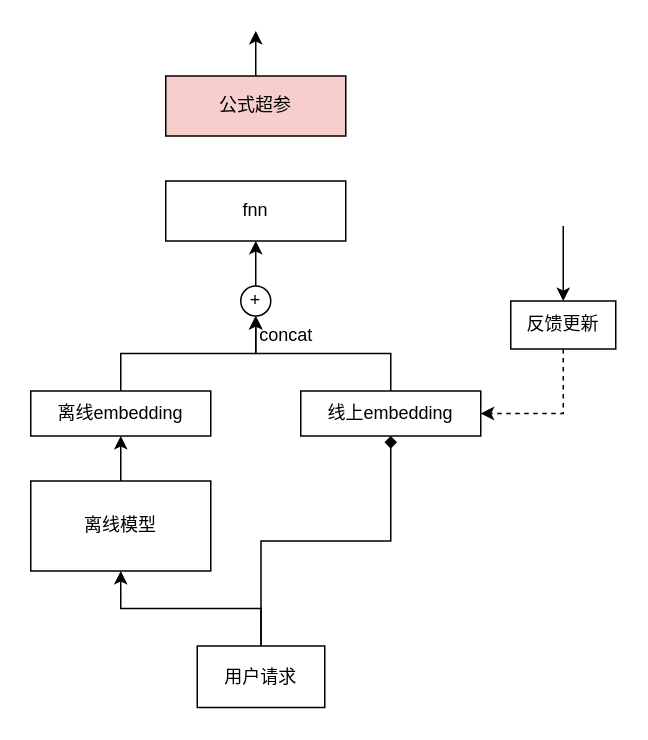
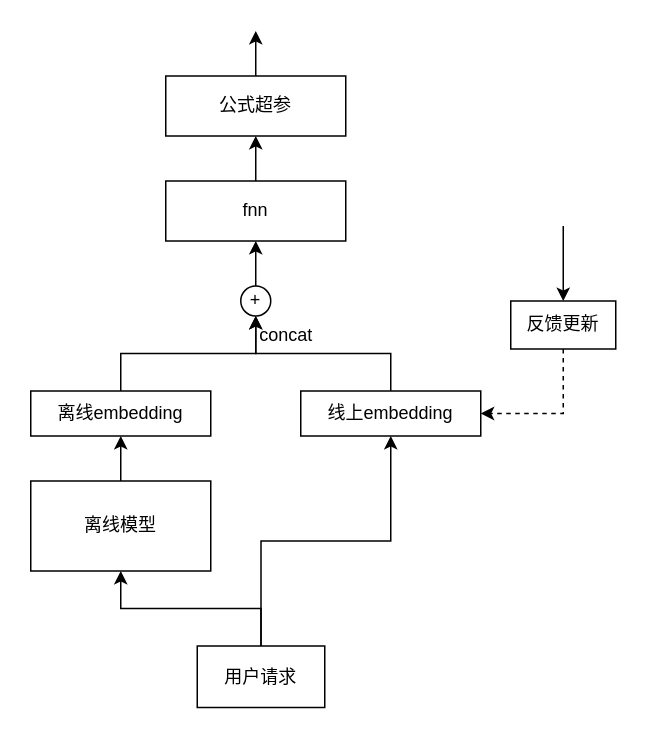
  <mxCell id="0" />
  <mxCell id="1" parent="0" />
  <mxCell id="2" value="" style="edgeStyle=orthogonalEdgeStyle;rounded=0;orthogonalLoop=1;jettySize=auto;html=1;" edge="1" parent="1" source="3" target="10"><mxGeometry relative="1" as="geometry" /></mxCell>
  <mxCell id="3" value="离线模型" style="rounded=0;whiteSpace=wrap;html=1;" vertex="1" parent="1"><mxGeometry x="20" y="320" width="120" height="60" as="geometry" /></mxCell>
  <mxCell id="4" style="edgeStyle=orthogonalEdgeStyle;rounded=0;orthogonalLoop=1;jettySize=auto;html=1;exitX=0.5;exitY=0;exitDx=0;exitDy=0;" edge="1" parent="1" source="5" target="12"><mxGeometry relative="1" as="geometry" /></mxCell>
  <mxCell id="5" value="线上embedding" style="rounded=0;whiteSpace=wrap;html=1;" vertex="1" parent="1"><mxGeometry x="200" y="260" width="120" height="30" as="geometry" /></mxCell>
  <mxCell id="6" style="edgeStyle=orthogonalEdgeStyle;rounded=0;orthogonalLoop=1;jettySize=auto;html=1;entryX=0.5;entryY=1;entryDx=0;entryDy=0;" edge="1" parent="1" source="8" target="3"><mxGeometry relative="1" as="geometry" /></mxCell>
- <mxCell id="7" style="edgeStyle=orthogonalEdgeStyle;rounded=0;orthogonalLoop=1;jettySize=auto;html=1;entryX=0.5;entryY=1;entryDx=0;entryDy=0;endArrow=diamond;" edge="1" parent="1" source="8" target="5"><mxGeometry relative="1" as="geometry" /></mxCell>
+ <mxCell id="7" style="edgeStyle=orthogonalEdgeStyle;rounded=0;orthogonalLoop=1;jettySize=auto;html=1;entryX=0.5;entryY=1;entryDx=0;entryDy=0;" edge="1" parent="1" source="8" target="5"><mxGeometry relative="1" as="geometry" /></mxCell>
  <mxCell id="8" value="用户请求" style="rounded=0;whiteSpace=wrap;html=1;" vertex="1" parent="1"><mxGeometry x="131" y="430" width="85" height="41" as="geometry" /></mxCell>
  <mxCell id="9" value="" style="edgeStyle=orthogonalEdgeStyle;rounded=0;orthogonalLoop=1;jettySize=auto;html=1;entryX=0.5;entryY=1;entryDx=0;entryDy=0;exitX=0.5;exitY=0;exitDx=0;exitDy=0;" edge="1" parent="1" source="10" target="12"><mxGeometry relative="1" as="geometry"><mxPoint x="160" y="150" as="targetPoint" /></mxGeometry></mxCell>
  <mxCell id="10" value="离线embedding" style="whiteSpace=wrap;html=1;rounded=0;" vertex="1" parent="1"><mxGeometry x="20" y="260" width="120" height="30" as="geometry" /></mxCell>
  <mxCell id="11" value="" style="edgeStyle=orthogonalEdgeStyle;rounded=0;orthogonalLoop=1;jettySize=auto;html=1;" edge="1" parent="1" source="12" target="15"><mxGeometry relative="1" as="geometry" /></mxCell>
  <mxCell id="12" value="+" style="ellipse;whiteSpace=wrap;html=1;aspect=fixed;" vertex="1" parent="1"><mxGeometry x="160" y="190" width="20" height="20" as="geometry" /></mxCell>
  <mxCell id="13" value="concat" style="text;html=1;align=center;verticalAlign=middle;resizable=0;points=[];autosize=1;strokeColor=none;fillColor=none;" vertex="1" parent="1"><mxGeometry x="160" y="208" width="60" height="30" as="geometry" /></mxCell>
+ <mxCell id="14" value="" style="edgeStyle=orthogonalEdgeStyle;rounded=0;orthogonalLoop=1;jettySize=auto;html=1;" edge="1" parent="1" source="15" target="17"><mxGeometry relative="1" as="geometry" /></mxCell>
  <mxCell id="15" value="fnn" style="whiteSpace=wrap;html=1;" vertex="1" parent="1"><mxGeometry x="110" y="120" width="120" height="40" as="geometry" /></mxCell>
  <mxCell id="16" value="" style="edgeStyle=orthogonalEdgeStyle;rounded=0;orthogonalLoop=1;jettySize=auto;html=1;" edge="1" parent="1" source="17"><mxGeometry relative="1" as="geometry"><mxPoint x="170" y="20" as="targetPoint" /></mxGeometry></mxCell>
- <mxCell id="17" value="公式超参" style="whiteSpace=wrap;html=1;fillColor=#f8cecc;" vertex="1" parent="1"><mxGeometry x="110" y="50" width="120" height="40" as="geometry" /></mxCell>
+ <mxCell id="17" value="公式超参" style="whiteSpace=wrap;html=1;" vertex="1" parent="1"><mxGeometry x="110" y="50" width="120" height="40" as="geometry" /></mxCell>
  <mxCell id="18" style="edgeStyle=orthogonalEdgeStyle;rounded=0;orthogonalLoop=1;jettySize=auto;html=1;exitX=0.5;exitY=1;exitDx=0;exitDy=0;entryX=1;entryY=0.5;entryDx=0;entryDy=0;dashed=1;" edge="1" parent="1" source="19" target="5"><mxGeometry relative="1" as="geometry" /></mxCell>
  <mxCell id="19" value="反馈更新" style="rounded=0;whiteSpace=wrap;html=1;" vertex="1" parent="1"><mxGeometry x="340" y="200" width="70" height="32" as="geometry" /></mxCell>
  <mxCell id="20" value="" style="endArrow=classic;html=1;rounded=0;entryX=0.5;entryY=0;entryDx=0;entryDy=0;" edge="1" parent="1" target="19"><mxGeometry width="50" height="50" relative="1" as="geometry"><mxPoint x="375" y="150" as="sourcePoint" /><mxPoint x="390" y="90" as="targetPoint" /></mxGeometry></mxCell>
